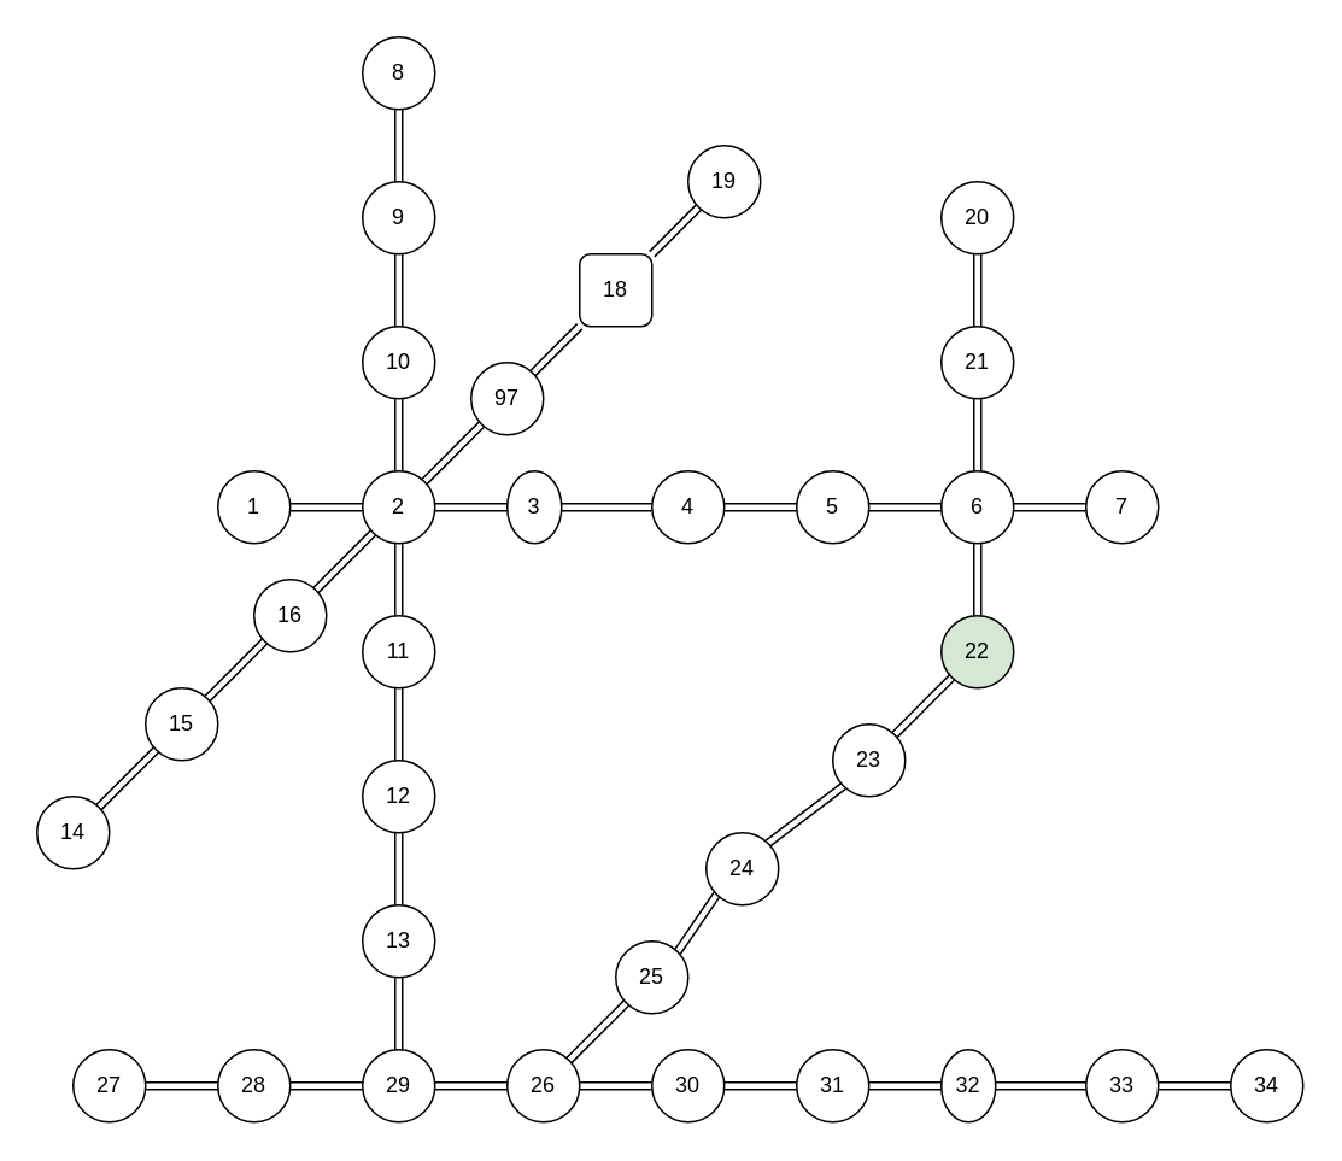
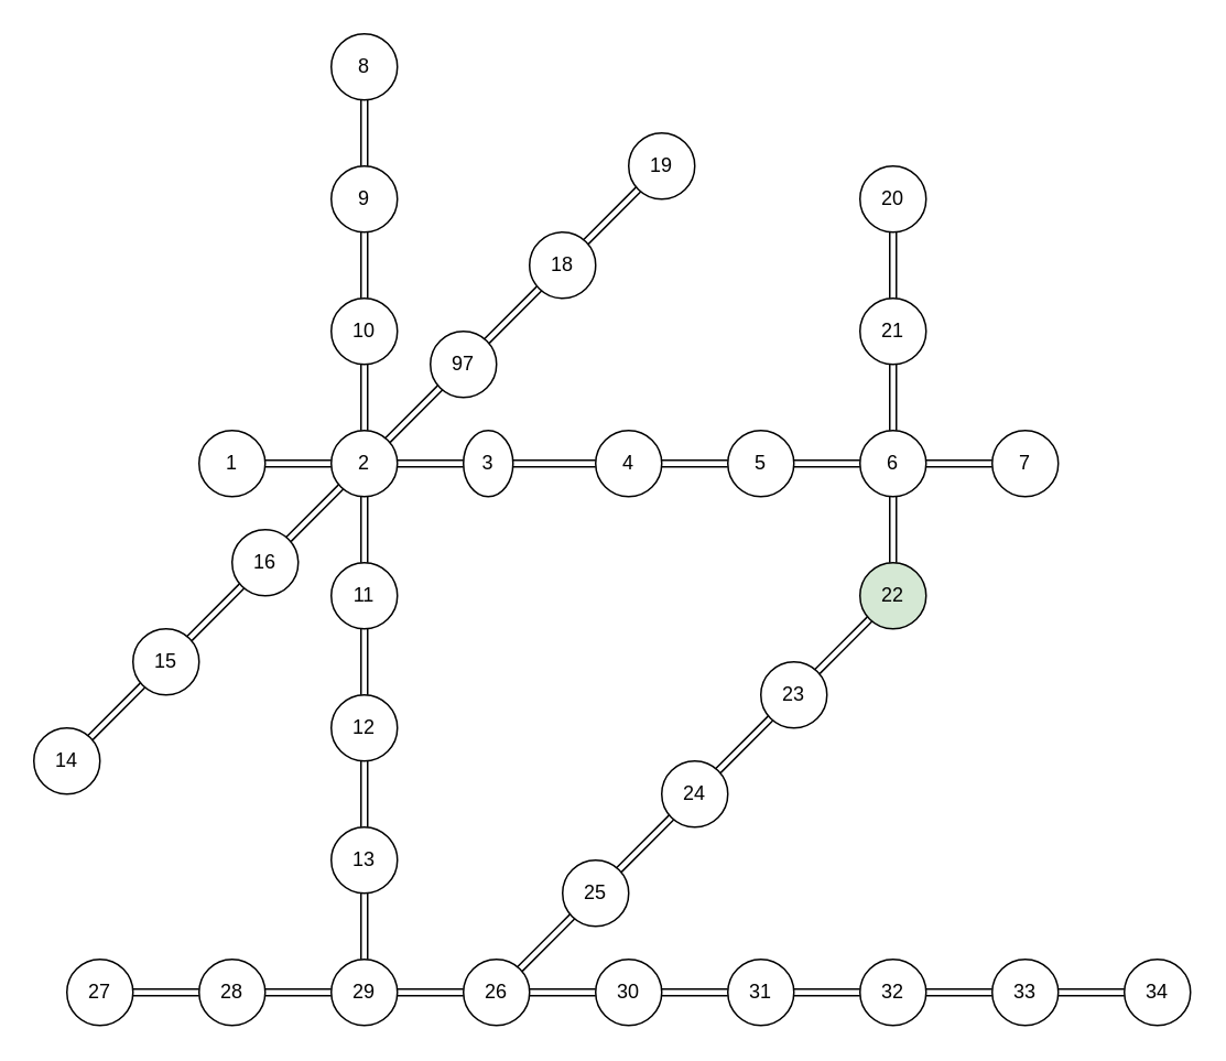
  <mxCell id="0" />
  <mxCell id="1" parent="0" />
  <mxCell id="2" style="edgeStyle=none;shape=link;html=1;exitX=1;exitY=0.5;exitDx=0;exitDy=0;" parent="1" source="3" edge="1"><mxGeometry relative="1" as="geometry"><mxPoint x="200" y="280" as="targetPoint" /></mxGeometry></mxCell>
  <mxCell id="3" value="1" style="ellipse;whiteSpace=wrap;html=1;aspect=fixed;" parent="1" vertex="1"><mxGeometry x="120" y="260" width="40" height="40" as="geometry" /></mxCell>
  <mxCell id="4" style="edgeStyle=none;shape=link;html=1;exitX=1;exitY=0.5;exitDx=0;exitDy=0;entryX=0;entryY=0.5;entryDx=0;entryDy=0;" parent="1" source="7" target="9" edge="1"><mxGeometry relative="1" as="geometry" /></mxCell>
  <mxCell id="5" style="edgeStyle=none;shape=link;html=1;exitX=0.5;exitY=1;exitDx=0;exitDy=0;entryX=0.5;entryY=0;entryDx=0;entryDy=0;" parent="1" source="7" target="26" edge="1"><mxGeometry relative="1" as="geometry" /></mxCell>
  <mxCell id="6" style="edgeStyle=none;shape=link;html=1;exitX=1;exitY=0;exitDx=0;exitDy=0;entryX=0;entryY=1;entryDx=0;entryDy=0;" parent="1" source="7" target="38" edge="1"><mxGeometry relative="1" as="geometry" /></mxCell>
  <mxCell id="7" value="2" style="ellipse;whiteSpace=wrap;html=1;aspect=fixed;" parent="1" vertex="1"><mxGeometry x="200" y="260" width="40" height="40" as="geometry" /></mxCell>
  <mxCell id="8" style="edgeStyle=none;shape=link;html=1;exitX=1;exitY=0.5;exitDx=0;exitDy=0;entryX=0;entryY=0.5;entryDx=0;entryDy=0;" parent="1" source="9" target="11" edge="1"><mxGeometry relative="1" as="geometry" /></mxCell>
  <mxCell id="9" value="3" style="ellipse;whiteSpace=wrap;html=1;aspect=fixed;" parent="1" vertex="1"><mxGeometry x="280" y="260" width="30" height="40" as="geometry" /></mxCell>
  <mxCell id="10" style="edgeStyle=none;shape=link;html=1;exitX=1;exitY=0.5;exitDx=0;exitDy=0;entryX=0;entryY=0.5;entryDx=0;entryDy=0;" parent="1" source="11" target="13" edge="1"><mxGeometry relative="1" as="geometry" /></mxCell>
  <mxCell id="11" value="4" style="ellipse;whiteSpace=wrap;html=1;aspect=fixed;" parent="1" vertex="1"><mxGeometry x="360" y="260" width="40" height="40" as="geometry" /></mxCell>
  <mxCell id="12" style="edgeStyle=none;shape=link;html=1;exitX=1;exitY=0.5;exitDx=0;exitDy=0;entryX=0;entryY=0.5;entryDx=0;entryDy=0;" parent="1" source="13" target="16" edge="1"><mxGeometry relative="1" as="geometry" /></mxCell>
  <mxCell id="13" value="5" style="ellipse;whiteSpace=wrap;html=1;aspect=fixed;" parent="1" vertex="1"><mxGeometry x="440" y="260" width="40" height="40" as="geometry" /></mxCell>
  <mxCell id="14" style="edgeStyle=none;shape=link;html=1;exitX=1;exitY=0.5;exitDx=0;exitDy=0;entryX=0;entryY=0.5;entryDx=0;entryDy=0;" parent="1" source="16" target="17" edge="1"><mxGeometry relative="1" as="geometry" /></mxCell>
  <mxCell id="15" style="edgeStyle=none;shape=link;html=1;exitX=0.5;exitY=1;exitDx=0;exitDy=0;entryX=0.5;entryY=0;entryDx=0;entryDy=0;" parent="1" source="16" target="49" edge="1"><mxGeometry relative="1" as="geometry" /></mxCell>
  <mxCell id="16" value="6" style="ellipse;whiteSpace=wrap;html=1;aspect=fixed;" parent="1" vertex="1"><mxGeometry x="520" y="260" width="40" height="40" as="geometry" /></mxCell>
  <mxCell id="17" value="7" style="ellipse;whiteSpace=wrap;html=1;aspect=fixed;" parent="1" vertex="1"><mxGeometry x="600" y="260" width="40" height="40" as="geometry" /></mxCell>
  <mxCell id="18" style="edgeStyle=none;shape=link;html=1;exitX=0.5;exitY=1;exitDx=0;exitDy=0;entryX=0.5;entryY=0;entryDx=0;entryDy=0;" parent="1" source="19" target="21" edge="1"><mxGeometry relative="1" as="geometry" /></mxCell>
  <mxCell id="19" value="8" style="ellipse;whiteSpace=wrap;html=1;aspect=fixed;" parent="1" vertex="1"><mxGeometry x="200" width="40" height="40" as="geometry" y="20" /></mxCell>
  <mxCell id="20" style="edgeStyle=none;shape=link;html=1;exitX=0.5;exitY=1;exitDx=0;exitDy=0;entryX=0.5;entryY=0;entryDx=0;entryDy=0;" parent="1" source="21" target="23" edge="1"><mxGeometry relative="1" as="geometry" /></mxCell>
  <mxCell id="21" value="9&lt;span style=&quot;color: rgba(0, 0, 0, 0); font-family: monospace; font-size: 0px; text-align: start;&quot;&gt;%3CmxGraphModel%3E%3Croot%3E%3CmxCell%20id%3D%220%22%2F%3E%3CmxCell%20id%3D%221%22%20parent%3D%220%22%2F%3E%3CmxCell%20id%3D%222%22%20value%3D%22%22%20style%3D%22ellipse%3BwhiteSpace%3Dwrap%3Bhtml%3D1%3Baspect%3Dfixed%3B%22%20vertex%3D%221%22%20parent%3D%221%22%3E%3CmxGeometry%20x%3D%22200%22%20y%3D%22240%22%20width%3D%2240%22%20height%3D%2240%22%20as%3D%22geometry%22%2F%3E%3C%2FmxCell%3E%3C%2Froot%3E%3C%2FmxGraphModel%3E&lt;/span&gt;" style="ellipse;whiteSpace=wrap;html=1;aspect=fixed;" parent="1" vertex="1"><mxGeometry x="200" y="100" width="40" height="40" as="geometry" /></mxCell>
  <mxCell id="22" style="edgeStyle=none;shape=link;html=1;exitX=0.5;exitY=1;exitDx=0;exitDy=0;entryX=0.5;entryY=0;entryDx=0;entryDy=0;" parent="1" source="23" target="7" edge="1"><mxGeometry relative="1" as="geometry" /></mxCell>
  <mxCell id="23" value="10" style="ellipse;whiteSpace=wrap;html=1;aspect=fixed;" parent="1" vertex="1"><mxGeometry x="200" y="180" width="40" height="40" as="geometry" /></mxCell>
  <mxCell id="24" style="edgeStyle=none;shape=link;html=1;exitX=1;exitY=1;exitDx=0;exitDy=0;" parent="1" source="26" edge="1"><mxGeometry relative="1" as="geometry"><mxPoint x="234" y="374" as="targetPoint" /></mxGeometry></mxCell>
  <mxCell id="25" style="edgeStyle=none;shape=link;html=1;exitX=0.5;exitY=1;exitDx=0;exitDy=0;entryX=0.5;entryY=0;entryDx=0;entryDy=0;" parent="1" source="26" target="28" edge="1"><mxGeometry relative="1" as="geometry" /></mxCell>
  <mxCell id="26" value="11" style="ellipse;whiteSpace=wrap;html=1;aspect=fixed;" parent="1" vertex="1"><mxGeometry x="200" y="340" width="40" height="40" as="geometry" /></mxCell>
  <mxCell id="27" style="edgeStyle=none;shape=link;html=1;exitX=0.5;exitY=1;exitDx=0;exitDy=0;entryX=0.5;entryY=0;entryDx=0;entryDy=0;" parent="1" source="28" target="30" edge="1"><mxGeometry relative="1" as="geometry" /></mxCell>
  <mxCell id="28" value="12" style="ellipse;whiteSpace=wrap;html=1;aspect=fixed;" parent="1" vertex="1"><mxGeometry x="200" y="420" width="40" height="40" as="geometry" /></mxCell>
  <mxCell id="29" style="edgeStyle=none;shape=link;html=1;exitX=0.5;exitY=1;exitDx=0;exitDy=0;entryX=0.5;entryY=0;entryDx=0;entryDy=0;" edge="1" parent="1" source="30" target="57"><mxGeometry relative="1" as="geometry" /></mxCell>
  <mxCell id="30" value="13" style="ellipse;whiteSpace=wrap;html=1;aspect=fixed;" parent="1" vertex="1"><mxGeometry x="200" y="500" width="40" height="40" as="geometry" /></mxCell>
  <mxCell id="31" style="edgeStyle=none;shape=link;html=1;exitX=1;exitY=0;exitDx=0;exitDy=0;entryX=0;entryY=1;entryDx=0;entryDy=0;" parent="1" source="32" target="34" edge="1"><mxGeometry relative="1" as="geometry" /></mxCell>
  <mxCell id="32" value="14" style="ellipse;whiteSpace=wrap;html=1;aspect=fixed;" parent="1" vertex="1"><mxGeometry x="20" y="440" width="40" height="40" as="geometry" /></mxCell>
  <mxCell id="33" style="edgeStyle=none;shape=link;html=1;exitX=1;exitY=0;exitDx=0;exitDy=0;entryX=0;entryY=1;entryDx=0;entryDy=0;" parent="1" source="34" target="36" edge="1"><mxGeometry relative="1" as="geometry" /></mxCell>
  <mxCell id="34" value="15" style="ellipse;whiteSpace=wrap;html=1;aspect=fixed;" parent="1" vertex="1"><mxGeometry x="80" y="380" width="40" height="40" as="geometry" /></mxCell>
  <mxCell id="35" style="edgeStyle=none;shape=link;html=1;exitX=1;exitY=0;exitDx=0;exitDy=0;entryX=0;entryY=1;entryDx=0;entryDy=0;" parent="1" source="36" target="7" edge="1"><mxGeometry relative="1" as="geometry" /></mxCell>
  <mxCell id="36" value="16" style="ellipse;whiteSpace=wrap;html=1;aspect=fixed;" parent="1" vertex="1"><mxGeometry x="140" y="320" width="40" height="40" as="geometry" /></mxCell>
  <mxCell id="37" style="edgeStyle=none;shape=link;html=1;exitX=1;exitY=0;exitDx=0;exitDy=0;" parent="1" source="38" target="40" edge="1"><mxGeometry relative="1" as="geometry" /></mxCell>
  <mxCell id="38" value="97" style="ellipse;whiteSpace=wrap;html=1;aspect=fixed;" parent="1" vertex="1"><mxGeometry x="260" y="200" width="40" height="40" as="geometry" /></mxCell>
  <mxCell id="39" style="edgeStyle=none;shape=link;html=1;exitX=1;exitY=0;exitDx=0;exitDy=0;entryX=0;entryY=1;entryDx=0;entryDy=0;" parent="1" source="40" target="41" edge="1"><mxGeometry relative="1" as="geometry" /></mxCell>
- <mxCell id="40" value="18" style="whiteSpace=wrap;html=1;aspect=fixed;rounded=1;" parent="1" vertex="1"><mxGeometry x="320" y="140" width="40" height="40" as="geometry" /></mxCell>
+ <mxCell id="40" value="18" style="ellipse;whiteSpace=wrap;html=1;aspect=fixed;" parent="1" vertex="1"><mxGeometry x="320" y="140" width="40" height="40" as="geometry" /></mxCell>
  <mxCell id="41" value="19" style="ellipse;whiteSpace=wrap;html=1;aspect=fixed;" parent="1" vertex="1"><mxGeometry x="380" y="80" width="40" height="40" as="geometry" /></mxCell>
  <mxCell id="42" style="edgeStyle=none;shape=link;html=1;exitX=1;exitY=0.5;exitDx=0;exitDy=0;entryX=0;entryY=0.5;entryDx=0;entryDy=0;" edge="1" parent="1" source="43" target="63"><mxGeometry relative="1" as="geometry" /></mxCell>
  <mxCell id="43" value="26" style="ellipse;whiteSpace=wrap;html=1;aspect=fixed;" parent="1" vertex="1"><mxGeometry x="280" y="580" width="40" height="40" as="geometry" /></mxCell>
  <mxCell id="44" style="edgeStyle=none;shape=link;html=1;exitX=0;exitY=1;exitDx=0;exitDy=0;entryX=1;entryY=0;entryDx=0;entryDy=0;" parent="1" source="45" target="55" edge="1"><mxGeometry relative="1" as="geometry" /></mxCell>
- <mxCell id="45" value="24" style="ellipse;whiteSpace=wrap;html=1;aspect=fixed;" parent="1" vertex="1"><mxGeometry x="390" y="460" width="40" height="40" as="geometry" /></mxCell>
+ <mxCell id="45" value="24" style="ellipse;whiteSpace=wrap;html=1;aspect=fixed;" parent="1" vertex="1"><mxGeometry x="400" y="460" width="40" height="40" as="geometry" /></mxCell>
  <mxCell id="46" style="edgeStyle=none;shape=link;html=1;exitX=0;exitY=1;exitDx=0;exitDy=0;entryX=1;entryY=0;entryDx=0;entryDy=0;" parent="1" source="47" target="45" edge="1"><mxGeometry relative="1" as="geometry" /></mxCell>
  <mxCell id="47" value="23" style="ellipse;whiteSpace=wrap;html=1;aspect=fixed;" parent="1" vertex="1"><mxGeometry x="460" y="400" width="40" height="40" as="geometry" /></mxCell>
  <mxCell id="48" style="edgeStyle=none;shape=link;html=1;exitX=0;exitY=1;exitDx=0;exitDy=0;entryX=1;entryY=0;entryDx=0;entryDy=0;" parent="1" source="49" target="47" edge="1"><mxGeometry relative="1" as="geometry" /></mxCell>
  <mxCell id="49" value="22" style="ellipse;whiteSpace=wrap;html=1;aspect=fixed;fillColor=#d5e8d4;" parent="1" vertex="1"><mxGeometry x="520" y="340" width="40" height="40" as="geometry" /></mxCell>
  <mxCell id="50" style="edgeStyle=none;shape=link;html=1;exitX=0.5;exitY=1;exitDx=0;exitDy=0;entryX=0.5;entryY=0;entryDx=0;entryDy=0;" parent="1" source="51" target="16" edge="1"><mxGeometry relative="1" as="geometry" /></mxCell>
  <mxCell id="51" value="21" style="ellipse;whiteSpace=wrap;html=1;aspect=fixed;" parent="1" vertex="1"><mxGeometry x="520" y="180" width="40" height="40" as="geometry" /></mxCell>
  <mxCell id="52" style="edgeStyle=none;shape=link;html=1;exitX=0.5;exitY=1;exitDx=0;exitDy=0;entryX=0.5;entryY=0;entryDx=0;entryDy=0;" parent="1" source="53" target="51" edge="1"><mxGeometry relative="1" as="geometry" /></mxCell>
  <mxCell id="53" value="20" style="ellipse;whiteSpace=wrap;html=1;aspect=fixed;" parent="1" vertex="1"><mxGeometry x="520" y="100" width="40" height="40" as="geometry" /></mxCell>
  <mxCell id="54" style="edgeStyle=none;shape=link;html=1;exitX=0;exitY=1;exitDx=0;exitDy=0;entryX=1;entryY=0;entryDx=0;entryDy=0;" parent="1" source="55" target="43" edge="1"><mxGeometry relative="1" as="geometry" /></mxCell>
  <mxCell id="55" value="25" style="ellipse;whiteSpace=wrap;html=1;aspect=fixed;" parent="1" vertex="1"><mxGeometry x="340" y="520" width="40" height="40" as="geometry" /></mxCell>
  <mxCell id="56" style="edgeStyle=none;shape=link;html=1;exitX=1;exitY=0.5;exitDx=0;exitDy=0;entryX=0;entryY=0.5;entryDx=0;entryDy=0;" edge="1" parent="1" source="57" target="43"><mxGeometry relative="1" as="geometry" /></mxCell>
  <mxCell id="57" value="29" style="ellipse;whiteSpace=wrap;html=1;aspect=fixed;" vertex="1" parent="1"><mxGeometry x="200" y="580" width="40" height="40" as="geometry" /></mxCell>
  <mxCell id="58" style="edgeStyle=none;shape=link;html=1;exitX=1;exitY=0.5;exitDx=0;exitDy=0;entryX=0;entryY=0.5;entryDx=0;entryDy=0;" edge="1" parent="1" source="59" target="57"><mxGeometry relative="1" as="geometry" /></mxCell>
  <mxCell id="59" value="28" style="ellipse;whiteSpace=wrap;html=1;aspect=fixed;" vertex="1" parent="1"><mxGeometry x="120" y="580" width="40" height="40" as="geometry" /></mxCell>
  <mxCell id="60" style="edgeStyle=none;shape=link;html=1;exitX=1;exitY=0.5;exitDx=0;exitDy=0;entryX=0;entryY=0.5;entryDx=0;entryDy=0;" edge="1" parent="1" source="61" target="59"><mxGeometry relative="1" as="geometry" /></mxCell>
  <mxCell id="61" value="27" style="ellipse;whiteSpace=wrap;html=1;aspect=fixed;" vertex="1" parent="1"><mxGeometry x="40" y="580" width="40" height="40" as="geometry" /></mxCell>
  <mxCell id="62" style="edgeStyle=none;shape=link;html=1;exitX=1;exitY=0.5;exitDx=0;exitDy=0;entryX=0;entryY=0.5;entryDx=0;entryDy=0;" edge="1" parent="1" source="63" target="65"><mxGeometry relative="1" as="geometry" /></mxCell>
  <mxCell id="63" value="30" style="ellipse;whiteSpace=wrap;html=1;aspect=fixed;" vertex="1" parent="1"><mxGeometry x="360" y="580" width="40" height="40" as="geometry" /></mxCell>
  <mxCell id="64" style="edgeStyle=none;shape=link;html=1;exitX=1;exitY=0.5;exitDx=0;exitDy=0;entryX=0;entryY=0.5;entryDx=0;entryDy=0;" edge="1" parent="1" source="65" target="67"><mxGeometry relative="1" as="geometry" /></mxCell>
  <mxCell id="65" value="31" style="ellipse;whiteSpace=wrap;html=1;aspect=fixed;" vertex="1" parent="1"><mxGeometry x="440" y="580" width="40" height="40" as="geometry" /></mxCell>
  <mxCell id="66" style="edgeStyle=none;shape=link;html=1;exitX=1;exitY=0.5;exitDx=0;exitDy=0;entryX=0;entryY=0.5;entryDx=0;entryDy=0;" edge="1" parent="1" source="67" target="69"><mxGeometry relative="1" as="geometry" /></mxCell>
- <mxCell id="67" value="32" style="ellipse;whiteSpace=wrap;html=1;aspect=fixed;" vertex="1" parent="1"><mxGeometry x="520" y="580" width="30" height="40" as="geometry" /></mxCell>
+ <mxCell id="67" value="32" style="ellipse;whiteSpace=wrap;html=1;aspect=fixed;" vertex="1" parent="1"><mxGeometry x="520" y="580" width="40" height="40" as="geometry" /></mxCell>
  <mxCell id="68" style="edgeStyle=none;shape=link;html=1;exitX=1;exitY=0.5;exitDx=0;exitDy=0;entryX=0;entryY=0.5;entryDx=0;entryDy=0;" edge="1" parent="1" source="69" target="70"><mxGeometry relative="1" as="geometry" /></mxCell>
  <mxCell id="69" value="33" style="ellipse;whiteSpace=wrap;html=1;aspect=fixed;" vertex="1" parent="1"><mxGeometry x="600" y="580" width="40" height="40" as="geometry" /></mxCell>
  <mxCell id="70" value="34" style="ellipse;whiteSpace=wrap;html=1;aspect=fixed;" vertex="1" parent="1"><mxGeometry x="680" y="580" width="40" height="40" as="geometry" /></mxCell>
